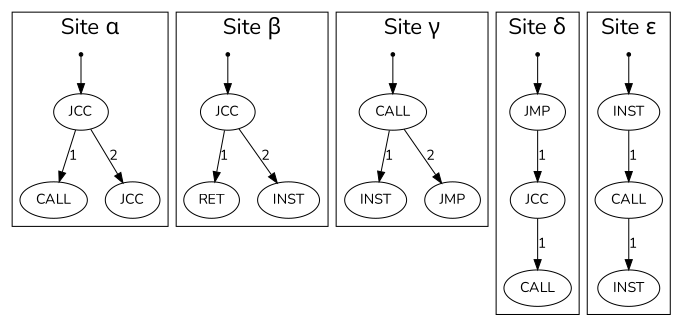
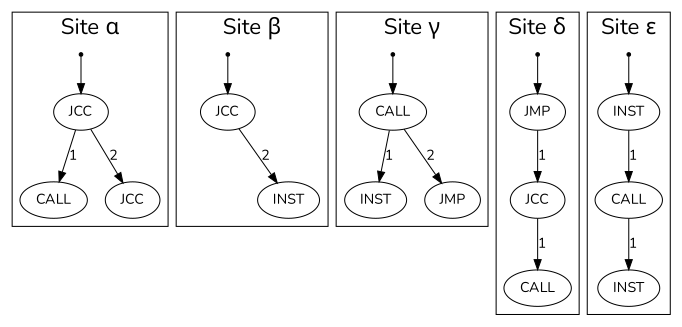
  digraph {
    fontname=Nunito
    node [fontname=Nunito]
    edge [fontname=Nunito]
    "1_0" [shape=point]
    n2 [label=JCC]
    n3 [label=CALL]
    n4 [label=JCC]
    "2_0" [shape=point]
    n6 [label=JCC]
-   n7 [label=RET]
    n8 [label=INST]
    "3_0" [shape=point]
    n10 [label=CALL]
    n11 [label=INST]
    n12 [label=JMP]
    "4_0" [shape=point]
    n14 [label=JMP]
    n15 [label=JCC]
    n16 [label=CALL]
    "5_0" [shape=point]
    n18 [label=INST]
    n19 [label=CALL]
    n20 [label=INST]
    subgraph cluster_1 {
      fontsize=22
      label="Site &alpha;"
      "1_0"
      n2
      n3
      n4
    }
    subgraph cluster_2 {
      fontsize=22
      label="Site &beta;"
      "2_0"
      n6
-     n7
      n8
    }
    subgraph cluster_3 {
      fontsize=22
      label="Site &gamma;"
      "3_0"
      n10
      n11
      n12
    }
    subgraph cluster_4 {
      fontsize=22
      label="Site &delta;"
      "4_0"
      n14
      n15
      n16
    }
    subgraph cluster_5 {
      fontsize=22
      label="Site &epsilon;"
      "5_0"
      n18
      n19
      n20
    }
    "1_0" -> n2
    n2 -> n3 [label=1]
    n2 -> n4 [label=2]
    "2_0" -> n6
-   n6 -> n7 [label=1]
    n6 -> n8 [label=2]
    "3_0" -> n10
    n10 -> n11 [label=1]
    n10 -> n12 [label=2]
    "4_0" -> n14
    n14 -> n15 [label=1]
    n15 -> n16 [label=1]
    "5_0" -> n18
    n18 -> n19 [label=1]
    n19 -> n20 [label=1]
  }
